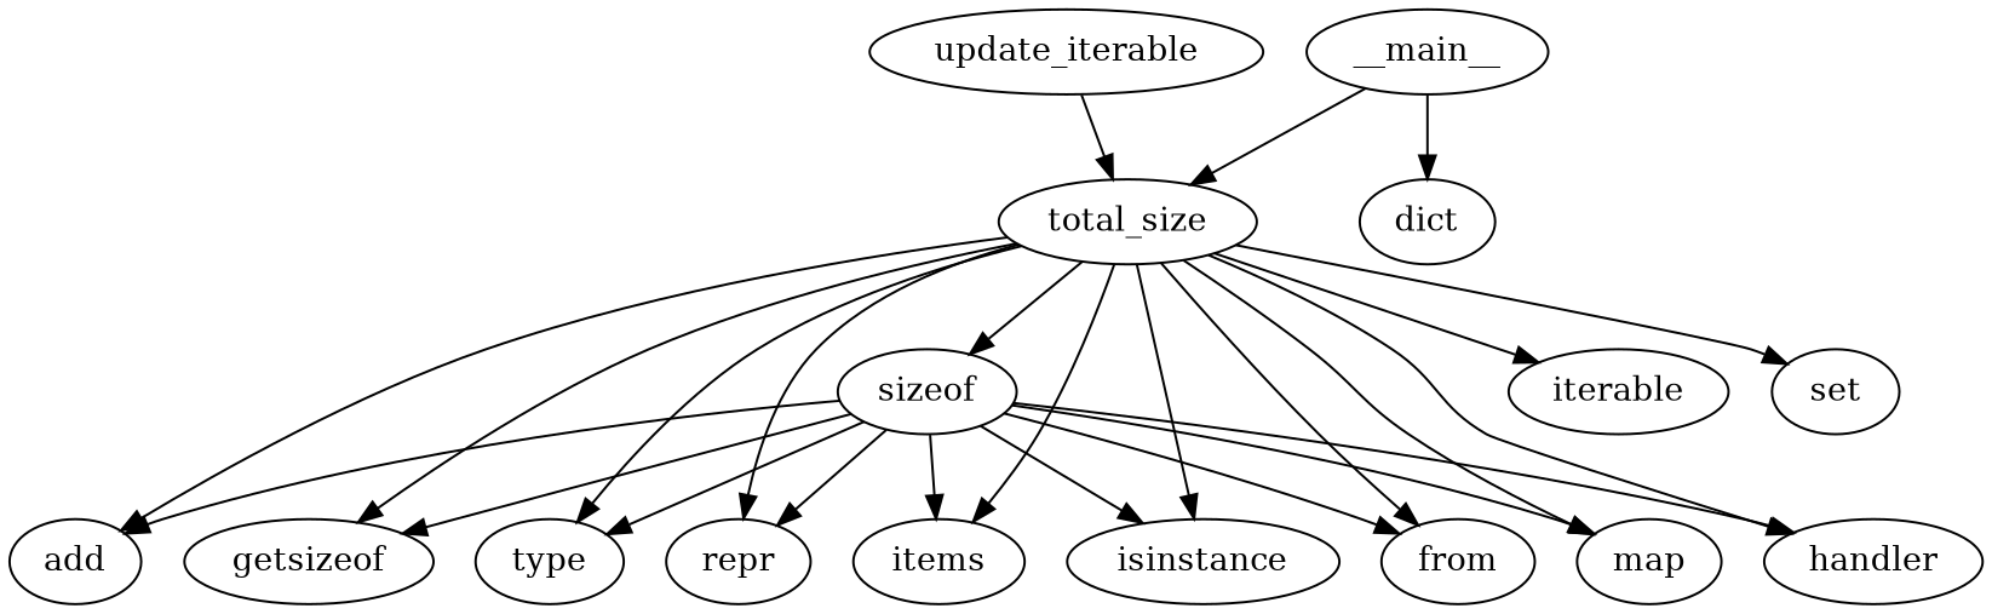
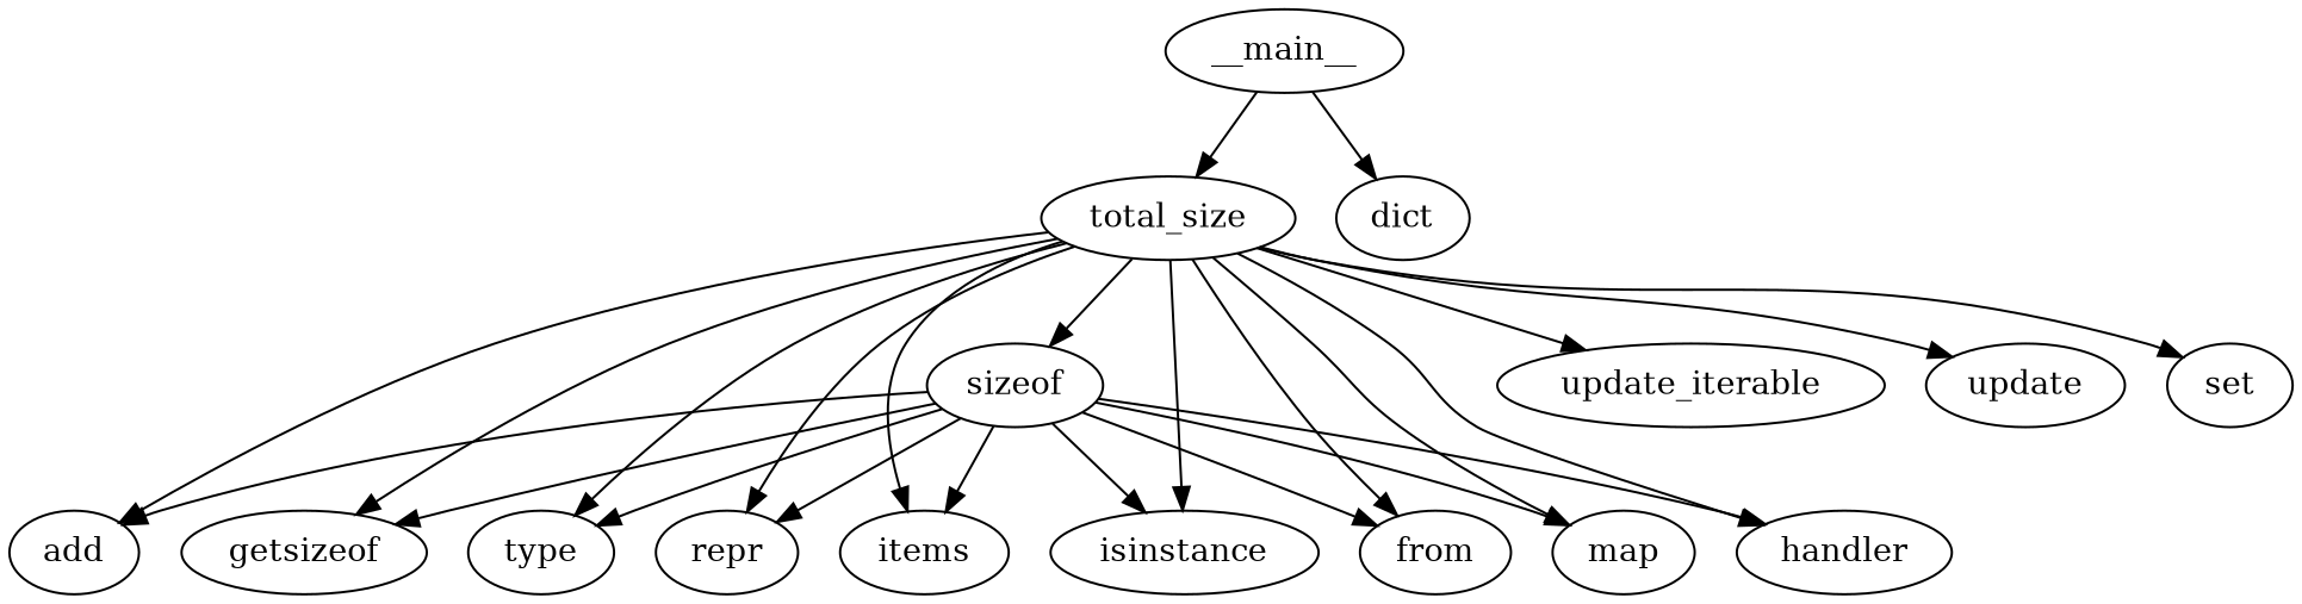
  strict digraph {
    sizeof
    add
    getsizeof
    type
    repr
    items
    isinstance
    n8 [label=from]
    map
    handler
    total_size
    n12 [label=update_iterable]
-   update [label=iterable]
+   update
    set
    __main__
    dict
    sizeof -> add
    sizeof -> getsizeof
    sizeof -> type
    sizeof -> repr
    sizeof -> items
    sizeof -> isinstance
    sizeof -> n8
    sizeof -> map
    sizeof -> handler
    total_size -> sizeof
    total_size -> add
    total_size -> getsizeof
    total_size -> type
    total_size -> repr
    total_size -> items
    total_size -> isinstance
    total_size -> n8
    total_size -> map
    total_size -> handler
-   n12 -> total_size
+   total_size -> n12
    total_size -> update
    total_size -> set
    __main__ -> total_size
    __main__ -> dict
  }
